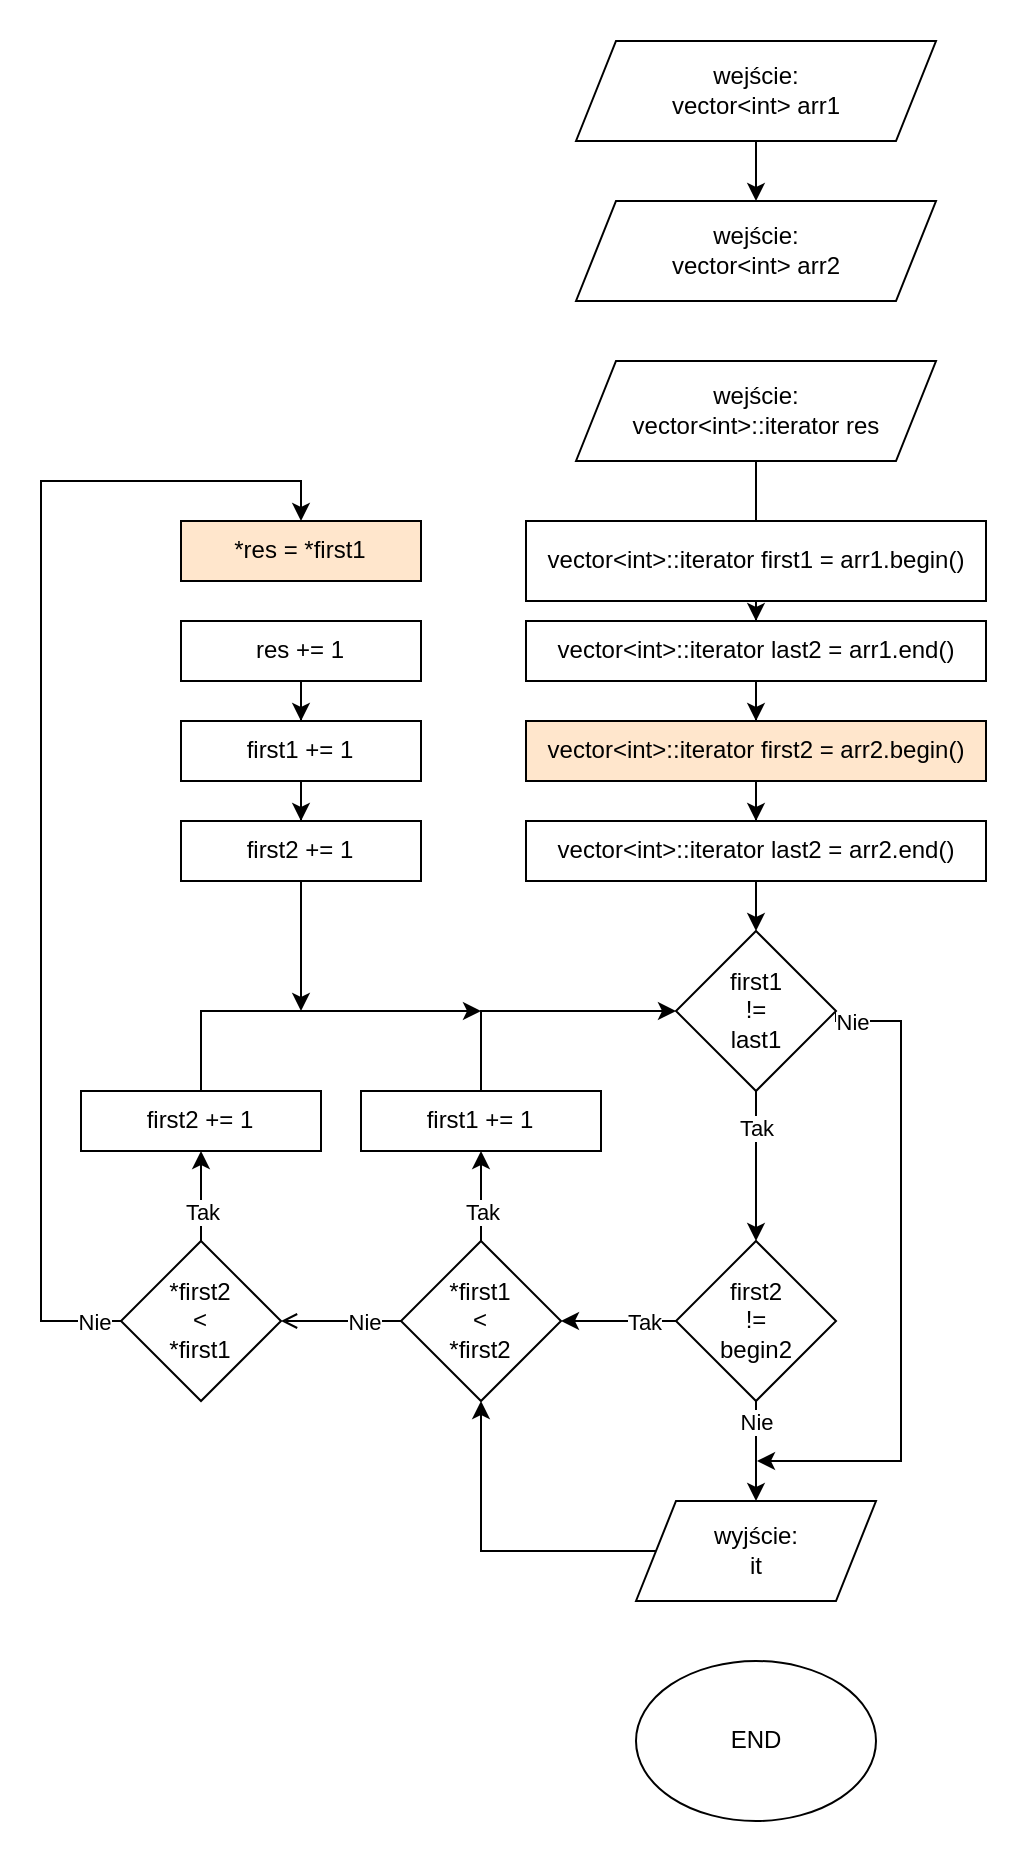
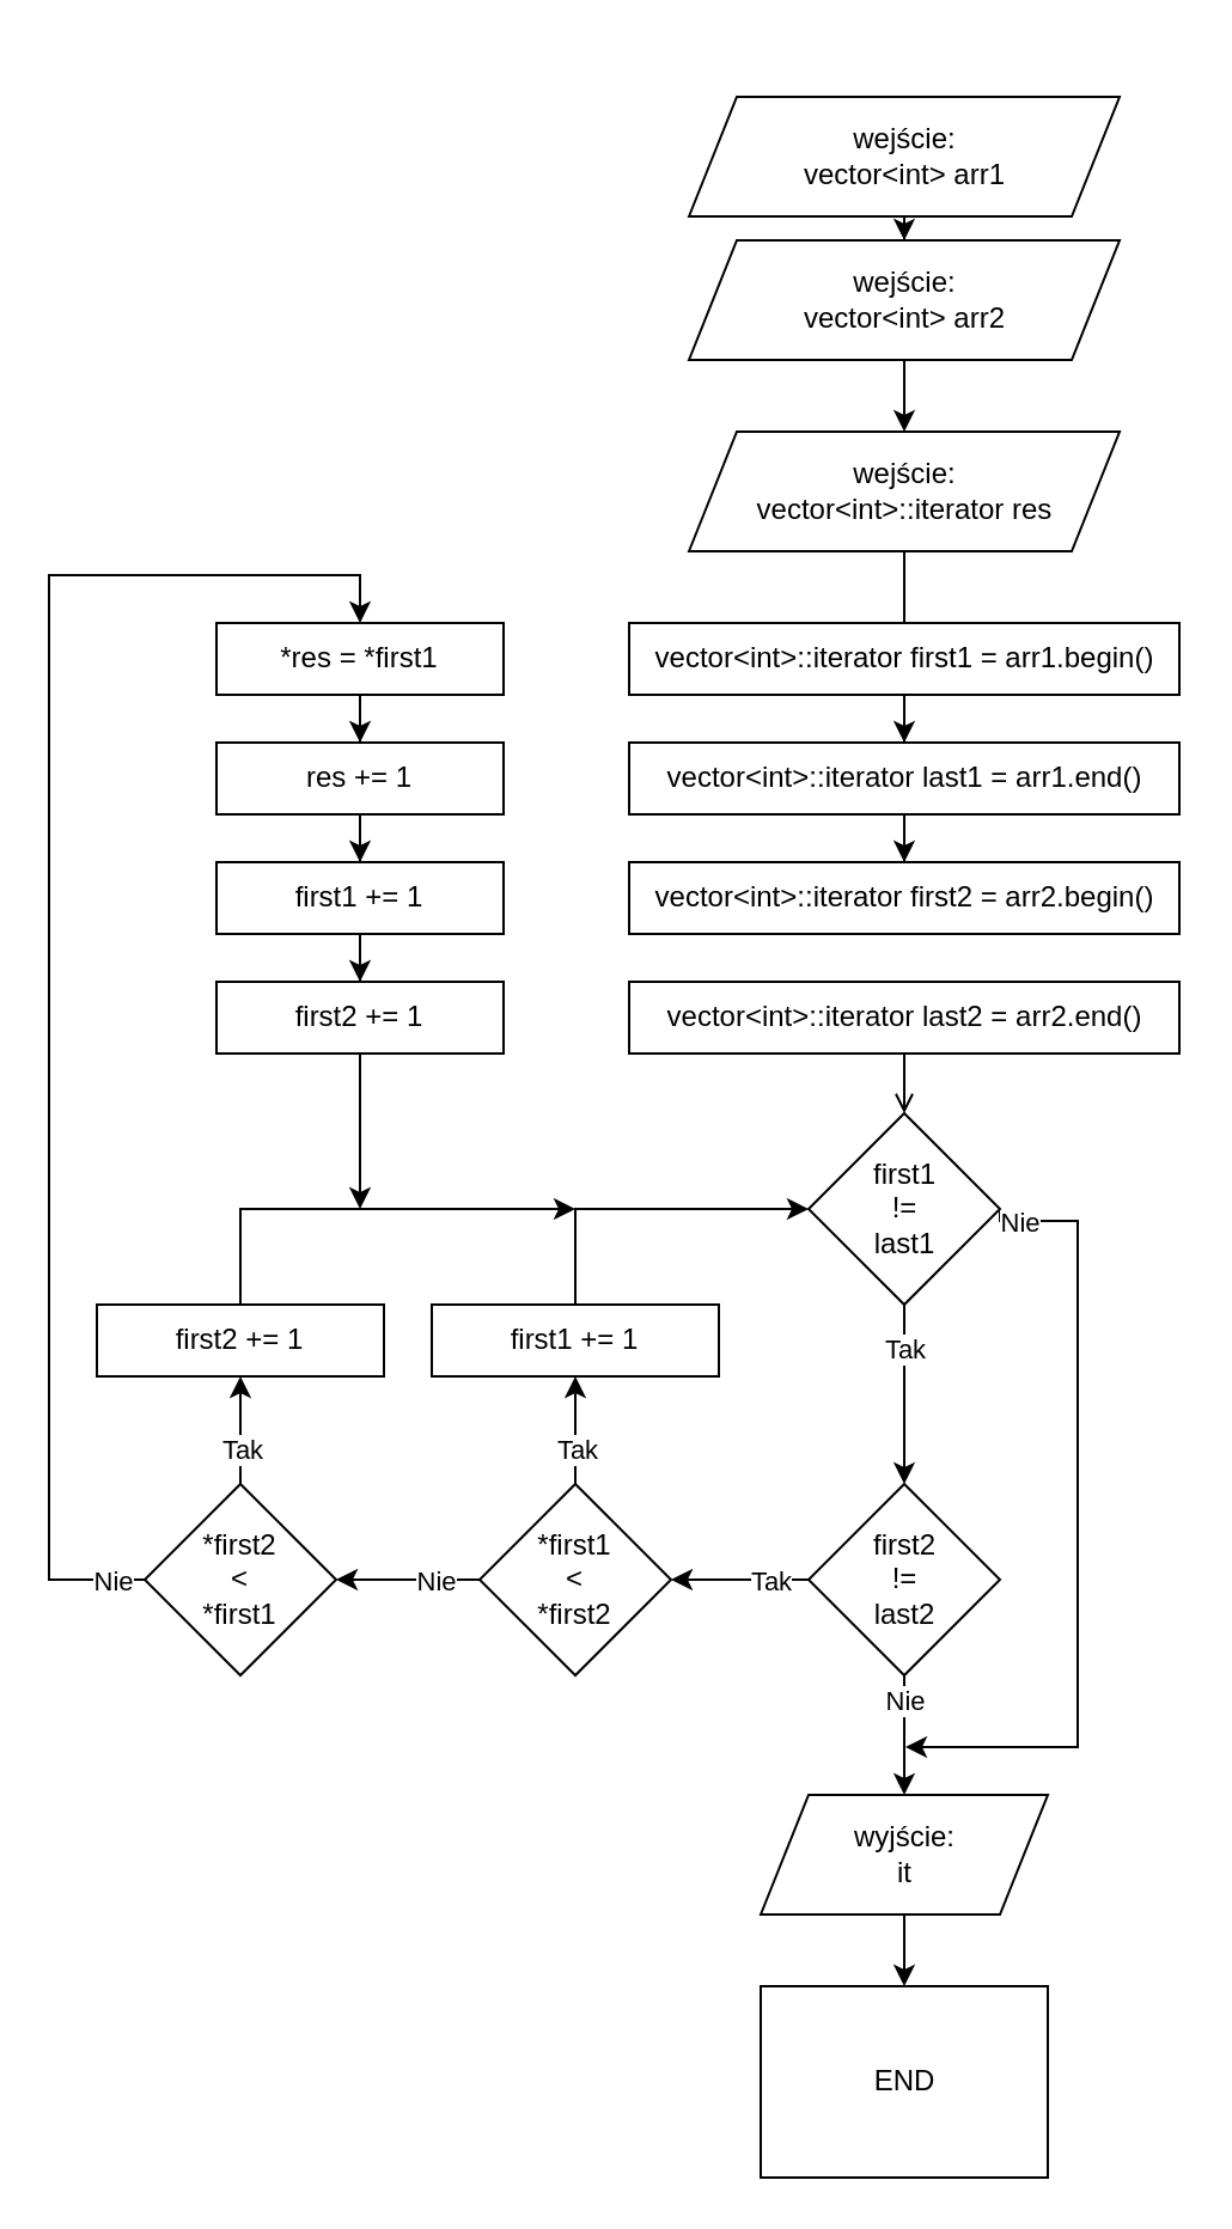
  <mxCell id="0" />
  <mxCell id="1" parent="0" />
- <mxCell id="2" value="END" style="ellipse;whiteSpace=wrap;html=1;" vertex="1" parent="1"><mxGeometry x="317.5" y="830" width="120" height="80" as="geometry" /></mxCell>
+ <mxCell id="2" value="END" style="whiteSpace=wrap;html=1;rounded=0;" vertex="1" parent="1"><mxGeometry x="317.5" y="830" width="120" height="80" as="geometry" /></mxCell>
  <mxCell id="3" value="" style="edgeStyle=orthogonalEdgeStyle;rounded=0;orthogonalLoop=1;jettySize=auto;html=1;" edge="1" parent="1" source="4" target="8"><mxGeometry relative="1" as="geometry" /></mxCell>
- <mxCell id="4" value="wejście:&lt;br&gt;vector&amp;lt;int&amp;gt; arr1" style="shape=parallelogram;perimeter=parallelogramPerimeter;whiteSpace=wrap;html=1;fixedSize=1;" vertex="1" parent="1"><mxGeometry x="287.5" y="20" width="180" height="50" as="geometry" /></mxCell>
- <mxCell id="5" style="edgeStyle=orthogonalEdgeStyle;rounded=0;orthogonalLoop=1;jettySize=auto;html=1;" edge="1" parent="1" source="6" target="33"><mxGeometry relative="1" as="geometry" /></mxCell>
+ <mxCell id="4" value="wejście:&lt;br&gt;vector&amp;lt;int&amp;gt; arr1" style="shape=parallelogram;perimeter=parallelogramPerimeter;whiteSpace=wrap;html=1;fixedSize=1;" vertex="1" parent="1"><mxGeometry x="287.5" y="40" width="180" height="50" as="geometry" /></mxCell>
+ <mxCell id="5" style="edgeStyle=orthogonalEdgeStyle;rounded=0;orthogonalLoop=1;jettySize=auto;html=1;" edge="1" parent="1" source="6" target="2"><mxGeometry relative="1" as="geometry" /></mxCell>
  <mxCell id="6" value="wyjście:&lt;br&gt;it" style="shape=parallelogram;perimeter=parallelogramPerimeter;whiteSpace=wrap;html=1;fixedSize=1;" vertex="1" parent="1"><mxGeometry x="317.5" y="750" width="120" height="50" as="geometry" /></mxCell>
+ <mxCell id="7" value="" style="edgeStyle=orthogonalEdgeStyle;rounded=0;orthogonalLoop=1;jettySize=auto;html=1;" edge="1" parent="1" source="8" target="12"><mxGeometry relative="1" as="geometry" /></mxCell>
  <mxCell id="8" value="wejście:&lt;br&gt;vector&amp;lt;int&amp;gt; arr2" style="shape=parallelogram;perimeter=parallelogramPerimeter;whiteSpace=wrap;html=1;fixedSize=1;" vertex="1" parent="1"><mxGeometry x="287.5" y="100" width="180" height="50" as="geometry" /></mxCell>
  <mxCell id="9" value="" style="edgeStyle=orthogonalEdgeStyle;rounded=0;orthogonalLoop=1;jettySize=auto;html=1;" edge="1" parent="1" source="10" target="14"><mxGeometry relative="1" as="geometry" /></mxCell>
- <mxCell id="10" value="vector&amp;lt;int&amp;gt;::iterator first1 = arr1.begin()" style="whiteSpace=wrap;html=1;" vertex="1" parent="1"><mxGeometry x="262.5" y="260" width="230" height="40" as="geometry" /></mxCell>
+ <mxCell id="10" value="vector&amp;lt;int&amp;gt;::iterator first1 = arr1.begin()" style="whiteSpace=wrap;html=1;" vertex="1" parent="1"><mxGeometry x="262.5" y="260" width="230" height="30" as="geometry" /></mxCell>
  <mxCell id="11" style="edgeStyle=orthogonalEdgeStyle;rounded=0;orthogonalLoop=1;jettySize=auto;html=1;entryX=0.5;entryY=0;entryDx=0;entryDy=0;endArrow=none;" edge="1" parent="1" source="12" target="10"><mxGeometry relative="1" as="geometry" /></mxCell>
  <mxCell id="12" value="wejście:&lt;br&gt;vector&amp;lt;int&amp;gt;::iterator res" style="shape=parallelogram;perimeter=parallelogramPerimeter;whiteSpace=wrap;html=1;fixedSize=1;" vertex="1" parent="1"><mxGeometry x="287.5" y="180" width="180" height="50" as="geometry" /></mxCell>
  <mxCell id="13" value="" style="edgeStyle=orthogonalEdgeStyle;rounded=0;orthogonalLoop=1;jettySize=auto;html=1;" edge="1" parent="1" source="14" target="16"><mxGeometry relative="1" as="geometry" /></mxCell>
- <mxCell id="14" value="vector&amp;lt;int&amp;gt;::iterator last2 = arr1.end()" style="whiteSpace=wrap;html=1;" vertex="1" parent="1"><mxGeometry x="262.5" y="310" width="230" height="30" as="geometry" /></mxCell>
- <mxCell id="15" value="" style="edgeStyle=orthogonalEdgeStyle;rounded=0;orthogonalLoop=1;jettySize=auto;html=1;" edge="1" parent="1" source="16" target="18"><mxGeometry relative="1" as="geometry" /></mxCell>
- <mxCell id="16" value="vector&amp;lt;int&amp;gt;::iterator first2 = arr2.begin()" style="whiteSpace=wrap;html=1;fillColor=#ffe6cc;" vertex="1" parent="1"><mxGeometry x="262.5" y="360" width="230" height="30" as="geometry" /></mxCell>
- <mxCell id="17" style="edgeStyle=orthogonalEdgeStyle;rounded=0;orthogonalLoop=1;jettySize=auto;html=1;entryX=0.5;entryY=0;entryDx=0;entryDy=0;" edge="1" parent="1" source="18" target="23"><mxGeometry relative="1" as="geometry" /></mxCell>
+ <mxCell id="14" value="vector&amp;lt;int&amp;gt;::iterator last1 = arr1.end()" style="whiteSpace=wrap;html=1;" vertex="1" parent="1"><mxGeometry x="262.5" y="310" width="230" height="30" as="geometry" /></mxCell>
+ <mxCell id="16" value="vector&amp;lt;int&amp;gt;::iterator first2 = arr2.begin()" style="whiteSpace=wrap;html=1;" vertex="1" parent="1"><mxGeometry x="262.5" y="360" width="230" height="30" as="geometry" /></mxCell>
+ <mxCell id="17" style="edgeStyle=orthogonalEdgeStyle;rounded=0;orthogonalLoop=1;jettySize=auto;html=1;entryX=0.5;entryY=0;entryDx=0;entryDy=0;endArrow=open;" edge="1" parent="1" source="18" target="23"><mxGeometry relative="1" as="geometry" /></mxCell>
  <mxCell id="18" value="vector&amp;lt;int&amp;gt;::iterator last2 = arr2.end()" style="whiteSpace=wrap;html=1;" vertex="1" parent="1"><mxGeometry x="262.5" y="410" width="230" height="30" as="geometry" /></mxCell>
  <mxCell id="19" style="edgeStyle=orthogonalEdgeStyle;rounded=0;orthogonalLoop=1;jettySize=auto;html=1;entryX=0.5;entryY=0;entryDx=0;entryDy=0;" edge="1" parent="1" source="23" target="28"><mxGeometry relative="1" as="geometry" /></mxCell>
  <mxCell id="20" value="Tak" style="edgeLabel;html=1;align=center;verticalAlign=middle;resizable=0;points=[];" vertex="1" connectable="0" parent="19"><mxGeometry x="-0.787" relative="1" as="geometry"><mxPoint y="10" as="offset" /></mxGeometry></mxCell>
  <mxCell id="21" style="edgeStyle=orthogonalEdgeStyle;rounded=0;orthogonalLoop=1;jettySize=auto;html=1;exitX=1;exitY=0.5;exitDx=0;exitDy=0;" edge="1" parent="1" source="23"><mxGeometry relative="1" as="geometry"><mxPoint x="378" y="730" as="targetPoint" /><mxPoint x="417.5" y="545" as="sourcePoint" /><Array as="points"><mxPoint x="450" y="510" /><mxPoint x="450" y="730" /></Array></mxGeometry></mxCell>
  <mxCell id="22" value="Nie" style="edgeLabel;html=1;align=center;verticalAlign=middle;resizable=0;points=[];" vertex="1" connectable="0" parent="21"><mxGeometry x="-0.953" relative="1" as="geometry"><mxPoint x="5" as="offset" /></mxGeometry></mxCell>
  <mxCell id="23" value="first1&lt;br&gt;!=&lt;br&gt;last1" style="rhombus;whiteSpace=wrap;html=1;" vertex="1" parent="1"><mxGeometry x="337.5" y="465" width="80" height="80" as="geometry" /></mxCell>
  <mxCell id="24" style="edgeStyle=orthogonalEdgeStyle;rounded=0;orthogonalLoop=1;jettySize=auto;html=1;entryX=0.5;entryY=0;entryDx=0;entryDy=0;" edge="1" parent="1" source="28" target="6"><mxGeometry relative="1" as="geometry"><mxPoint x="378" y="730" as="targetPoint" /></mxGeometry></mxCell>
  <mxCell id="25" value="Nie" style="edgeLabel;html=1;align=center;verticalAlign=middle;resizable=0;points=[];" vertex="1" connectable="0" parent="24"><mxGeometry x="-0.735" relative="1" as="geometry"><mxPoint y="3" as="offset" /></mxGeometry></mxCell>
  <mxCell id="26" style="edgeStyle=orthogonalEdgeStyle;rounded=0;orthogonalLoop=1;jettySize=auto;html=1;entryX=1;entryY=0.5;entryDx=0;entryDy=0;" edge="1" parent="1" source="28" target="33"><mxGeometry relative="1" as="geometry"><mxPoint x="200" y="660" as="targetPoint" /><Array as="points" /></mxGeometry></mxCell>
  <mxCell id="27" value="Tak" style="edgeLabel;html=1;align=center;verticalAlign=middle;resizable=0;points=[];" vertex="1" connectable="0" parent="26"><mxGeometry x="-0.796" y="1" relative="1" as="geometry"><mxPoint x="-10" y="-1" as="offset" /></mxGeometry></mxCell>
- <mxCell id="28" value="first2&lt;br&gt;!=&lt;br&gt;begin2" style="rhombus;whiteSpace=wrap;html=1;" vertex="1" parent="1"><mxGeometry x="337.5" y="620" width="80" height="80" as="geometry" /></mxCell>
+ <mxCell id="28" value="first2&lt;br&gt;!=&lt;br&gt;last2" style="rhombus;whiteSpace=wrap;html=1;" vertex="1" parent="1"><mxGeometry x="337.5" y="620" width="80" height="80" as="geometry" /></mxCell>
  <mxCell id="29" style="edgeStyle=orthogonalEdgeStyle;rounded=0;orthogonalLoop=1;jettySize=auto;html=1;entryX=0.5;entryY=1;entryDx=0;entryDy=0;" edge="1" parent="1" source="33" target="35"><mxGeometry relative="1" as="geometry" /></mxCell>
  <mxCell id="30" value="Tak" style="edgeLabel;html=1;align=center;verticalAlign=middle;resizable=0;points=[];" vertex="1" connectable="0" parent="29"><mxGeometry x="-0.643" relative="1" as="geometry"><mxPoint y="-7" as="offset" /></mxGeometry></mxCell>
- <mxCell id="31" style="edgeStyle=orthogonalEdgeStyle;rounded=0;orthogonalLoop=1;jettySize=auto;html=1;entryX=1;entryY=0.5;entryDx=0;entryDy=0;endArrow=open;" edge="1" parent="1" source="33" target="40"><mxGeometry relative="1" as="geometry" /></mxCell>
+ <mxCell id="31" style="edgeStyle=orthogonalEdgeStyle;rounded=0;orthogonalLoop=1;jettySize=auto;html=1;entryX=1;entryY=0.5;entryDx=0;entryDy=0;" edge="1" parent="1" source="33" target="40"><mxGeometry relative="1" as="geometry" /></mxCell>
  <mxCell id="32" value="Nie" style="edgeLabel;html=1;align=center;verticalAlign=middle;resizable=0;points=[];" vertex="1" connectable="0" parent="31"><mxGeometry x="-0.718" relative="1" as="geometry"><mxPoint x="-11" as="offset" /></mxGeometry></mxCell>
  <mxCell id="33" value="*first1&lt;br&gt;&amp;lt;&lt;br&gt;*first2" style="rhombus;whiteSpace=wrap;html=1;" vertex="1" parent="1"><mxGeometry x="200" y="620" width="80" height="80" as="geometry" /></mxCell>
  <mxCell id="34" style="edgeStyle=orthogonalEdgeStyle;rounded=0;orthogonalLoop=1;jettySize=auto;html=1;entryX=0;entryY=0.5;entryDx=0;entryDy=0;" edge="1" parent="1" source="35" target="23"><mxGeometry relative="1" as="geometry"><Array as="points"><mxPoint x="240" y="505" /></Array></mxGeometry></mxCell>
  <mxCell id="35" value="first1 += 1" style="rounded=0;whiteSpace=wrap;html=1;" vertex="1" parent="1"><mxGeometry x="180" y="545" width="120" height="30" as="geometry" /></mxCell>
  <mxCell id="36" style="edgeStyle=orthogonalEdgeStyle;rounded=0;orthogonalLoop=1;jettySize=auto;html=1;entryX=0.5;entryY=1;entryDx=0;entryDy=0;" edge="1" parent="1" source="40" target="42"><mxGeometry relative="1" as="geometry" /></mxCell>
  <mxCell id="37" value="Tak" style="edgeLabel;html=1;align=center;verticalAlign=middle;resizable=0;points=[];" vertex="1" connectable="0" parent="36"><mxGeometry x="-0.728" y="-1" relative="1" as="geometry"><mxPoint x="-1" y="-9" as="offset" /></mxGeometry></mxCell>
  <mxCell id="38" style="edgeStyle=orthogonalEdgeStyle;rounded=0;orthogonalLoop=1;jettySize=auto;html=1;entryX=0.5;entryY=0;entryDx=0;entryDy=0;" edge="1" parent="1" source="40" target="44"><mxGeometry relative="1" as="geometry"><mxPoint x="-40" y="225" as="targetPoint" /><Array as="points"><mxPoint x="20" y="660" /><mxPoint x="20" y="240" /><mxPoint x="150" y="240" /></Array></mxGeometry></mxCell>
  <mxCell id="39" value="Nie" style="edgeLabel;html=1;align=center;verticalAlign=middle;resizable=0;points=[];" vertex="1" connectable="0" parent="38"><mxGeometry x="-0.953" y="-1" relative="1" as="geometry"><mxPoint y="1" as="offset" /></mxGeometry></mxCell>
  <mxCell id="40" value="*first2&lt;br&gt;&amp;lt;&lt;br&gt;*first1" style="rhombus;whiteSpace=wrap;html=1;" vertex="1" parent="1"><mxGeometry x="60" y="620" width="80" height="80" as="geometry" /></mxCell>
  <mxCell id="41" style="edgeStyle=orthogonalEdgeStyle;rounded=0;orthogonalLoop=1;jettySize=auto;html=1;" edge="1" parent="1" source="42"><mxGeometry relative="1" as="geometry"><mxPoint x="240" y="505" as="targetPoint" /><Array as="points"><mxPoint x="100" y="505" /><mxPoint x="240" y="505" /></Array></mxGeometry></mxCell>
  <mxCell id="42" value="first2 += 1" style="rounded=0;whiteSpace=wrap;html=1;" vertex="1" parent="1"><mxGeometry x="40" y="545" width="120" height="30" as="geometry" /></mxCell>
- <mxCell id="44" value="*res = *first1" style="rounded=0;whiteSpace=wrap;html=1;fillColor=#ffe6cc;" vertex="1" parent="1"><mxGeometry x="90" y="260" width="120" height="30" as="geometry" /></mxCell>
+ <mxCell id="43" style="edgeStyle=orthogonalEdgeStyle;rounded=0;orthogonalLoop=1;jettySize=auto;html=1;entryX=0.5;entryY=0;entryDx=0;entryDy=0;" edge="1" parent="1" source="44" target="46"><mxGeometry relative="1" as="geometry" /></mxCell>
+ <mxCell id="44" value="*res = *first1" style="rounded=0;whiteSpace=wrap;html=1;" vertex="1" parent="1"><mxGeometry x="90" y="260" width="120" height="30" as="geometry" /></mxCell>
  <mxCell id="45" style="edgeStyle=orthogonalEdgeStyle;rounded=0;orthogonalLoop=1;jettySize=auto;html=1;entryX=0.5;entryY=0;entryDx=0;entryDy=0;" edge="1" parent="1" source="46" target="48"><mxGeometry relative="1" as="geometry" /></mxCell>
  <mxCell id="46" value="res += 1" style="rounded=0;whiteSpace=wrap;html=1;" vertex="1" parent="1"><mxGeometry x="90" y="310" width="120" height="30" as="geometry" /></mxCell>
  <mxCell id="47" style="edgeStyle=orthogonalEdgeStyle;rounded=0;orthogonalLoop=1;jettySize=auto;html=1;entryX=0.5;entryY=0;entryDx=0;entryDy=0;" edge="1" parent="1" source="48" target="50"><mxGeometry relative="1" as="geometry" /></mxCell>
  <mxCell id="48" value="first1 += 1" style="rounded=0;whiteSpace=wrap;html=1;" vertex="1" parent="1"><mxGeometry x="90" y="360" width="120" height="30" as="geometry" /></mxCell>
  <mxCell id="49" style="edgeStyle=orthogonalEdgeStyle;rounded=0;orthogonalLoop=1;jettySize=auto;html=1;" edge="1" parent="1" source="50"><mxGeometry relative="1" as="geometry"><mxPoint x="150" y="505" as="targetPoint" /></mxGeometry></mxCell>
  <mxCell id="50" value="first2 += 1" style="rounded=0;whiteSpace=wrap;html=1;" vertex="1" parent="1"><mxGeometry x="90" y="410" width="120" height="30" as="geometry" /></mxCell>
